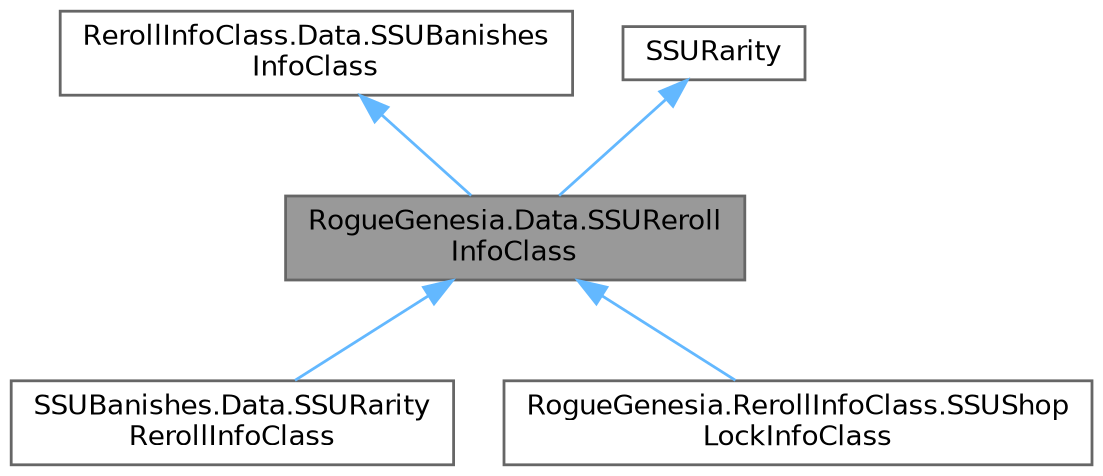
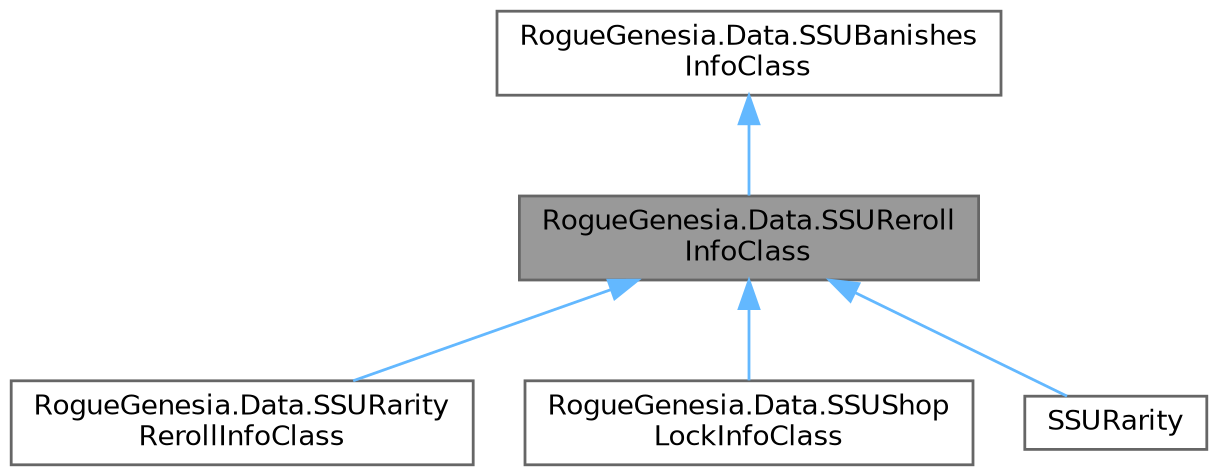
  digraph {
    rankdir=TB
    node [color=gray40 fillcolor=white fontname=Helvetica fontsize=10 shape=box style=filled]
    edge [color=steelblue1 dir=back fontname=Helvetica fontsize=10 labelfontname=Helvetica labelfontsize=10 style=solid]
    n1 [fillcolor=grey60 fontcolor=black height=0.2 label="RogueGenesia.Data.SSUReroll\lInfoClass" width=0.4]
-   n2 [height=0.2 label="SSUBanishes.Data.SSURarity\lRerollInfoClass" width=0.4]
-   n3 [height=0.2 label="RogueGenesia.RerollInfoClass.SSUShop\lLockInfoClass" width=0.4]
-   n4 [height=0.2 label="RerollInfoClass.Data.SSUBanishes\lInfoClass" width=0.4]
+   n2 [height=0.2 label="RogueGenesia.Data.SSURarity\lRerollInfoClass" width=0.4]
+   n3 [height=0.2 label="RogueGenesia.Data.SSUShop\lLockInfoClass" width=0.4]
+   n4 [height=0.2 label="RogueGenesia.Data.SSUBanishes\lInfoClass" width=0.4]
    n5 [height=0.2 label=SSURarity width=0.4]
    n1 -> n2
    n1 -> n3
    n4 -> n1
-   n5 -> n1
+   n1 -> n5
  }
